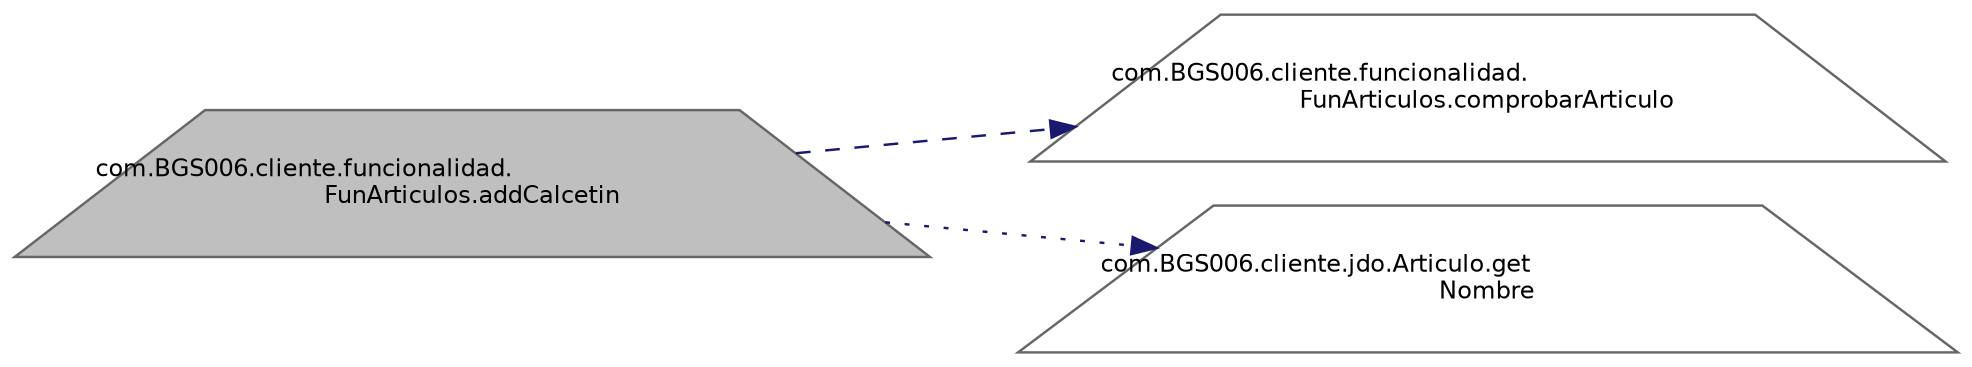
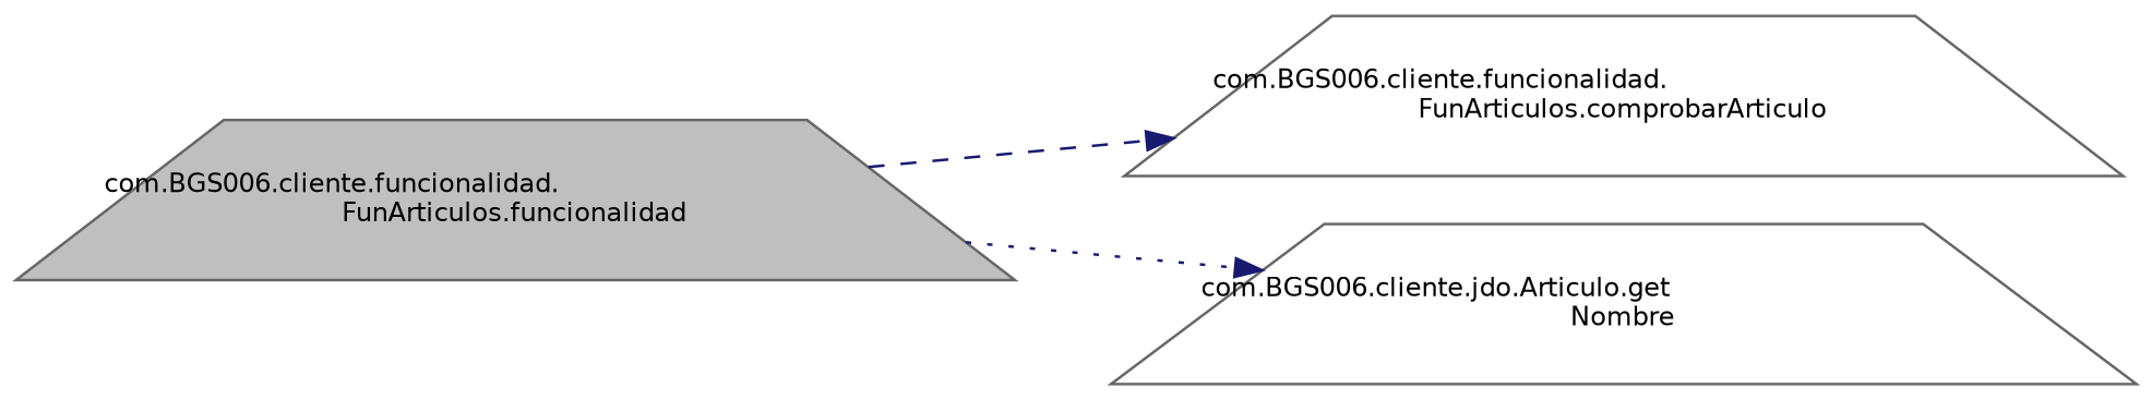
  digraph {
    rankdir=LR
    node [color=gray40 fillcolor=white fontname=Helvetica fontsize=10 shape=trapezium style=filled]
    edge [color=midnightblue fontname=Helvetica fontsize=10 labelfontname=Helvetica labelfontsize=10]
-   n1 [fillcolor=grey75 fontcolor=black height=0.2 label="com.BGS006.cliente.funcionalidad.\lFunArticulos.addCalcetin" width=0.4]
+   n1 [fillcolor=grey75 fontcolor=black height=0.2 label="com.BGS006.cliente.funcionalidad.\lFunArticulos.funcionalidad" width=0.4]
    n2 [height=0.2 label="com.BGS006.cliente.funcionalidad.\lFunArticulos.comprobarArticulo" width=0.4]
    n3 [height=0.2 label="com.BGS006.cliente.jdo.Articulo.get\lNombre" width=0.4]
    n1 -> n2 [style=dashed]
    n1 -> n3 [style=dotted]
  }
